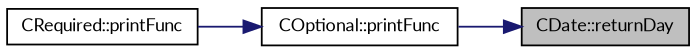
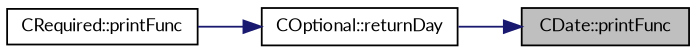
  digraph {
    fontname=Lato
    rankdir=RL
    node [color=black fillcolor=white fontname=Lato fontsize=10 shape=record style=filled]
    edge [color=midnightblue dir=back fontname=Lato fontsize=10 labelfontname=Helvetica labelfontsize=10 style=solid]
-   n1 [fillcolor=grey75 fontcolor=black height=0.2 label="CDate::returnDay" width=0.4]
-   n2 [height=0.2 label="COptional::printFunc" width=0.4]
+   n1 [fillcolor=grey75 fontcolor=black height=0.2 label="CDate::printFunc" width=0.4]
+   n2 [height=0.2 label="COptional::returnDay" width=0.4]
    n3 [height=0.2 label="CRequired::printFunc" width=0.4]
    n1 -> n2
    n2 -> n3
  }
